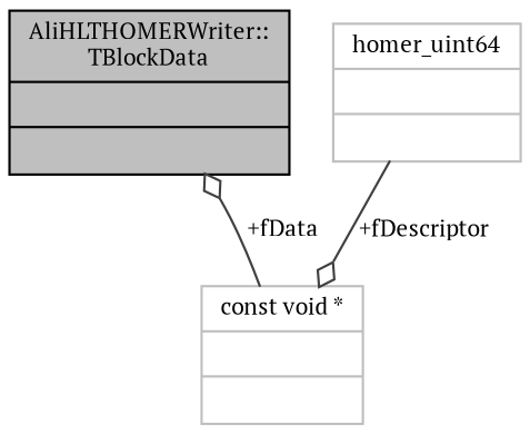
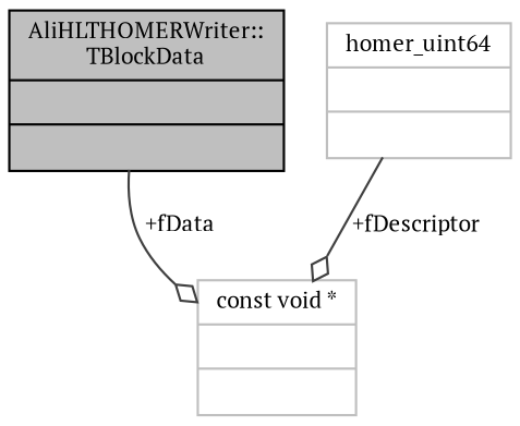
  digraph {
    fontname="PT Serif"
    node [color=grey75 fontname="PT Serif" fontsize=10 shape=record]
    edge [arrowhead=odiamond color=grey25 fontname="PT Serif" fontsize=10 labelfontname=Helvetica labelfontsize=10 style=solid]
    n1 [color=black fillcolor=grey75 fontcolor=black height=0.2 label="{AliHLTHOMERWriter::\lTBlockData\n||}" style=filled width=0.4]
    n2 [height=0.2 label="{const void *\n||}" width=0.4]
    n3 [height=0.2 label="{homer_uint64\n||}" width=0.4]
-   n2 -> n1 [label=" +fData"]
+   n1 -> n2 [label=" +fData"]
    n3 -> n2 [label=" +fDescriptor"]
  }
